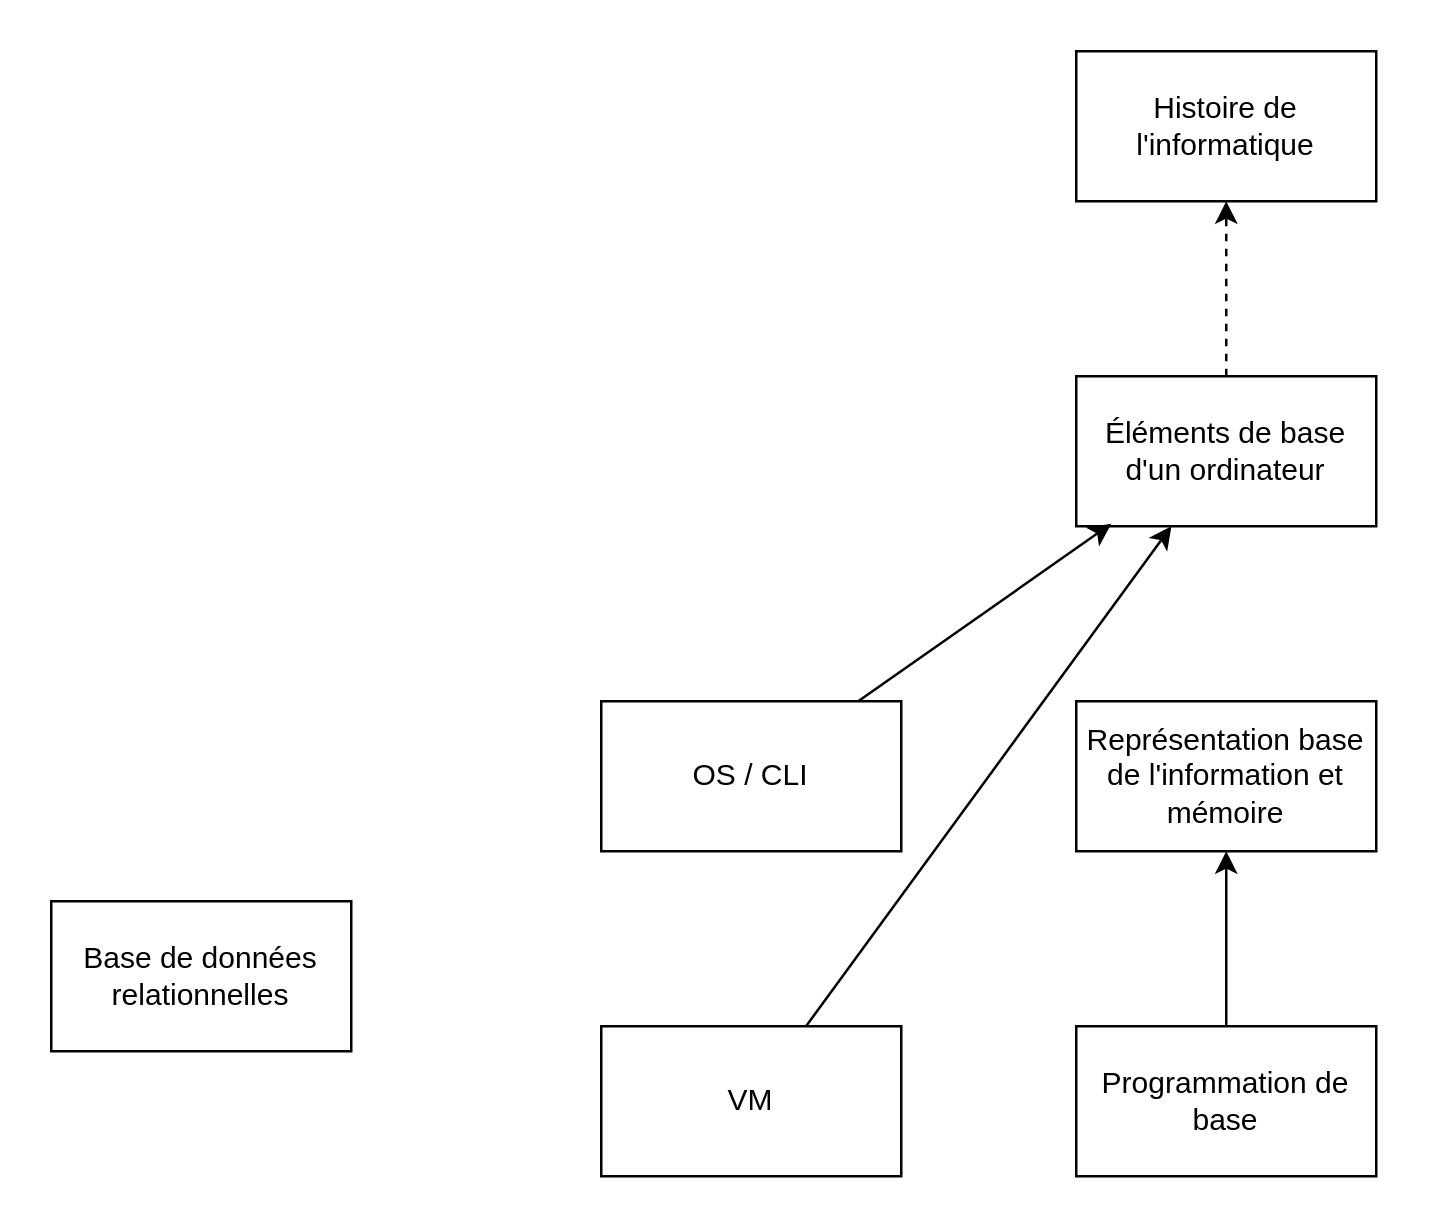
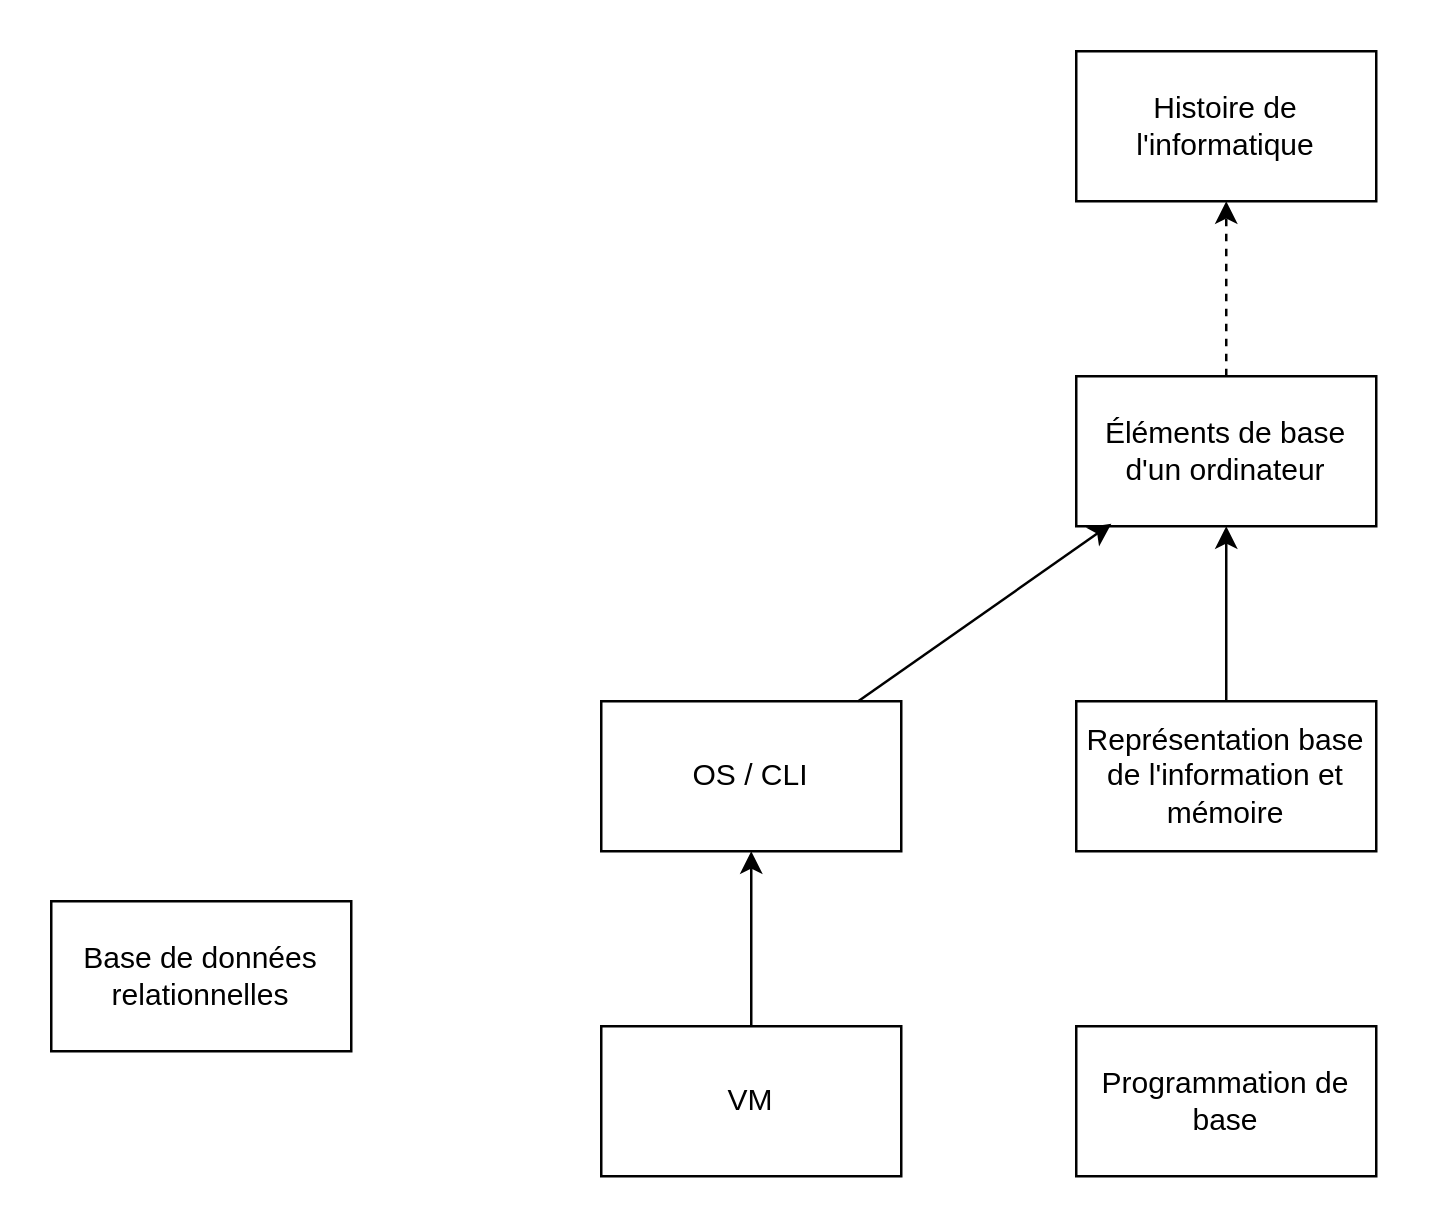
  <mxCell id="0" />
  <mxCell id="1" parent="0" />
  <mxCell id="2" value="Histoire de l'informatique" style="rounded=0;whiteSpace=wrap;html=1;" parent="1" vertex="1"><mxGeometry x="430" y="20" width="120" height="60" as="geometry" /></mxCell>
  <mxCell id="3" style="rounded=0;orthogonalLoop=1;jettySize=auto;html=1;strokeColor=default;dashed=1;" parent="1" source="4" target="2" edge="1"><mxGeometry relative="1" as="geometry" /></mxCell>
  <mxCell id="4" value="Éléments de base d'un ordinateur" style="rounded=0;whiteSpace=wrap;html=1;" parent="1" vertex="1"><mxGeometry x="430" y="150" width="120" height="60" as="geometry" /></mxCell>
+ <mxCell id="5" style="edgeStyle=none;rounded=0;orthogonalLoop=1;jettySize=auto;html=1;" parent="1" source="6" target="4" edge="1"><mxGeometry relative="1" as="geometry" /></mxCell>
  <mxCell id="6" value="Représentation base de l'information et mémoire" style="rounded=0;whiteSpace=wrap;html=1;" parent="1" vertex="1"><mxGeometry x="430" y="280" width="120" height="60" as="geometry" /></mxCell>
  <mxCell id="7" value="Base de données relationnelles" style="rounded=0;whiteSpace=wrap;html=1;" parent="1" vertex="1"><mxGeometry x="20" y="360" width="120" height="60" as="geometry" /></mxCell>
- <mxCell id="8" style="edgeStyle=none;rounded=0;orthogonalLoop=1;jettySize=auto;html=1;" parent="1" source="9" target="6" edge="1"><mxGeometry relative="1" as="geometry" /></mxCell>
  <mxCell id="9" value="Programmation de base" style="rounded=0;whiteSpace=wrap;html=1;" parent="1" vertex="1"><mxGeometry x="430" y="410" width="120" height="60" as="geometry" /></mxCell>
  <mxCell id="10" value="OS / CLI" style="rounded=0;whiteSpace=wrap;html=1;" parent="1" vertex="1"><mxGeometry x="240" y="280" width="120" height="60" as="geometry" /></mxCell>
- <mxCell id="11" style="edgeStyle=none;rounded=0;orthogonalLoop=1;jettySize=auto;html=1;" parent="1" source="12" target="4" edge="1"><mxGeometry relative="1" as="geometry" /></mxCell>
+ <mxCell id="11" style="edgeStyle=none;rounded=0;orthogonalLoop=1;jettySize=auto;html=1;" parent="1" source="12" target="10" edge="1"><mxGeometry relative="1" as="geometry" /></mxCell>
  <mxCell id="12" value="VM" style="rounded=0;whiteSpace=wrap;html=1;" parent="1" vertex="1"><mxGeometry x="240" y="410" width="120" height="60" as="geometry" /></mxCell>
  <mxCell id="13" style="edgeStyle=none;rounded=0;orthogonalLoop=1;jettySize=auto;html=1;entryX=0.117;entryY=0.983;entryDx=0;entryDy=0;entryPerimeter=0;" parent="1" source="10" target="4" edge="1"><mxGeometry relative="1" as="geometry" /></mxCell>
